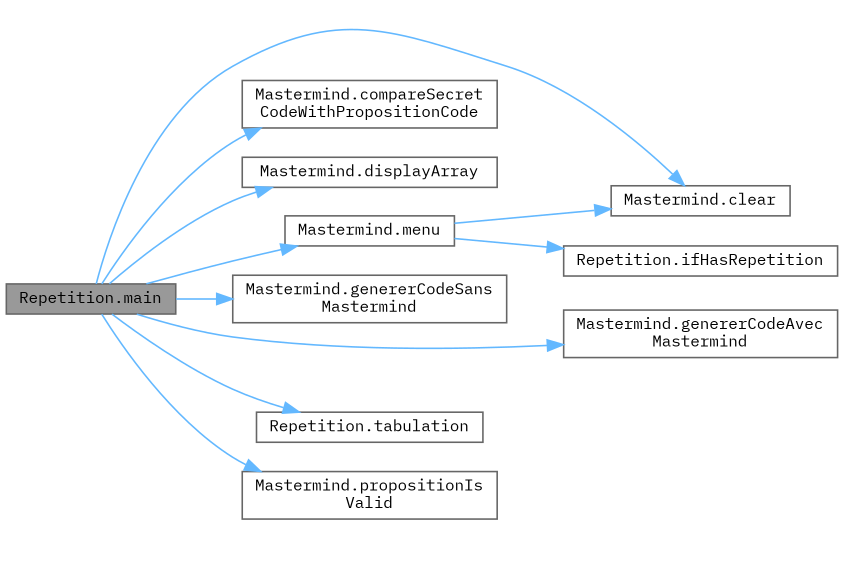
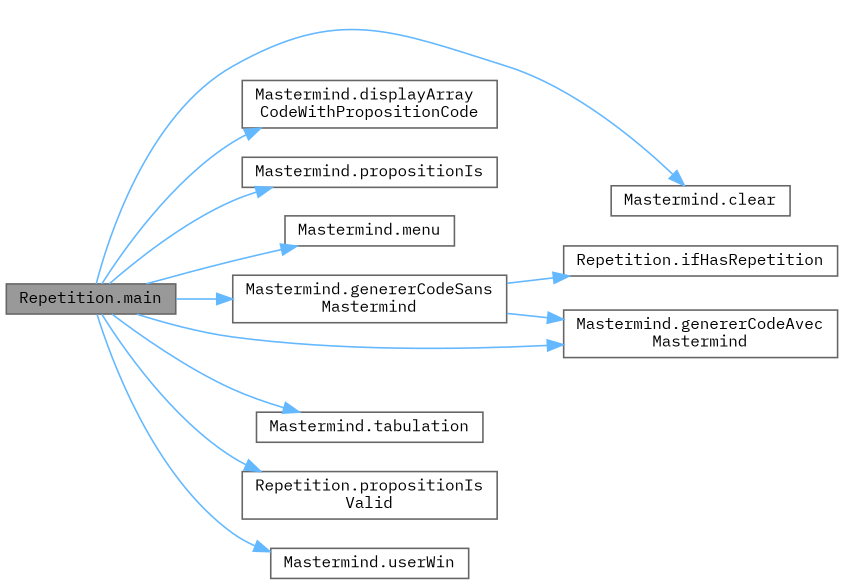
  digraph {
    fontname="IBM Plex Mono"
    rankdir=LR
    node [color=grey40 fillcolor=white fontname="IBM Plex Mono" fontsize=10 shape=box style=filled]
    edge [color=steelblue1 fontname="IBM Plex Mono" fontsize=10 labelfontname=Helvetica labelfontsize=10 style=solid]
    n1 [color=gray40 fillcolor=grey60 fontcolor=black height=0.2 label="Repetition.main" width=0.4]
    n2 [height=0.2 label="Mastermind.clear" width=0.4]
-   n3 [height=0.2 label="Mastermind.compareSecret\lCodeWithPropositionCode" width=0.4]
-   n4 [height=0.2 label="Mastermind.displayArray" width=0.4]
+   n3 [height=0.2 label="Mastermind.displayArray\lCodeWithPropositionCode" width=0.4]
+   n4 [height=0.2 label="Mastermind.propositionIs" width=0.4]
    n5 [height=0.2 label="Mastermind.genererCodeAvec\lMastermind" width=0.4]
    n6 [height=0.2 label="Mastermind.genererCodeSans\lMastermind" width=0.4]
    n7 [height=0.2 label="Mastermind.menu" width=0.4]
-   n8 [height=0.2 label="Repetition.tabulation" width=0.4]
-   n9 [height=0.2 label="Mastermind.propositionIs\lValid" width=0.4]
+   n8 [height=0.2 label="Mastermind.tabulation" width=0.4]
+   n9 [height=0.2 label="Repetition.propositionIs\lValid" width=0.4]
+   n10 [height=0.2 label="Mastermind.userWin" width=0.4]
    n11 [height=0.2 label="Repetition.ifHasRepetition" width=0.4]
    n1 -> n2
    n1 -> n3
    n1 -> n4
    n1 -> n5
    n1 -> n6
    n1 -> n7
    n1 -> n8
    n1 -> n9
-   n7 -> n11
-   n7 -> n2
+   n1 -> n10
+   n6 -> n5
+   n6 -> n11
  }
